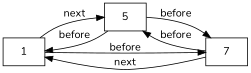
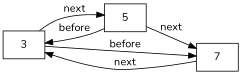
  digraph {
    fontname=Nunito
    rankdir=LR
    node [fontname=Nunito shape=box]
    edge [fontname=Nunito]
-   n1 [label=1]
+   n1 [label=3]
    n2 [label=5]
    n3 [label=7]
    n1 -> n2 [label=next]
    n1 -> n3 [label=before]
    n2 -> n1 [label=before]
-   n2 -> n3 [label=before]
+   n2 -> n3 [label=next]
    n3 -> n1 [label=next]
-   n3 -> n2 [label=before]
  }
